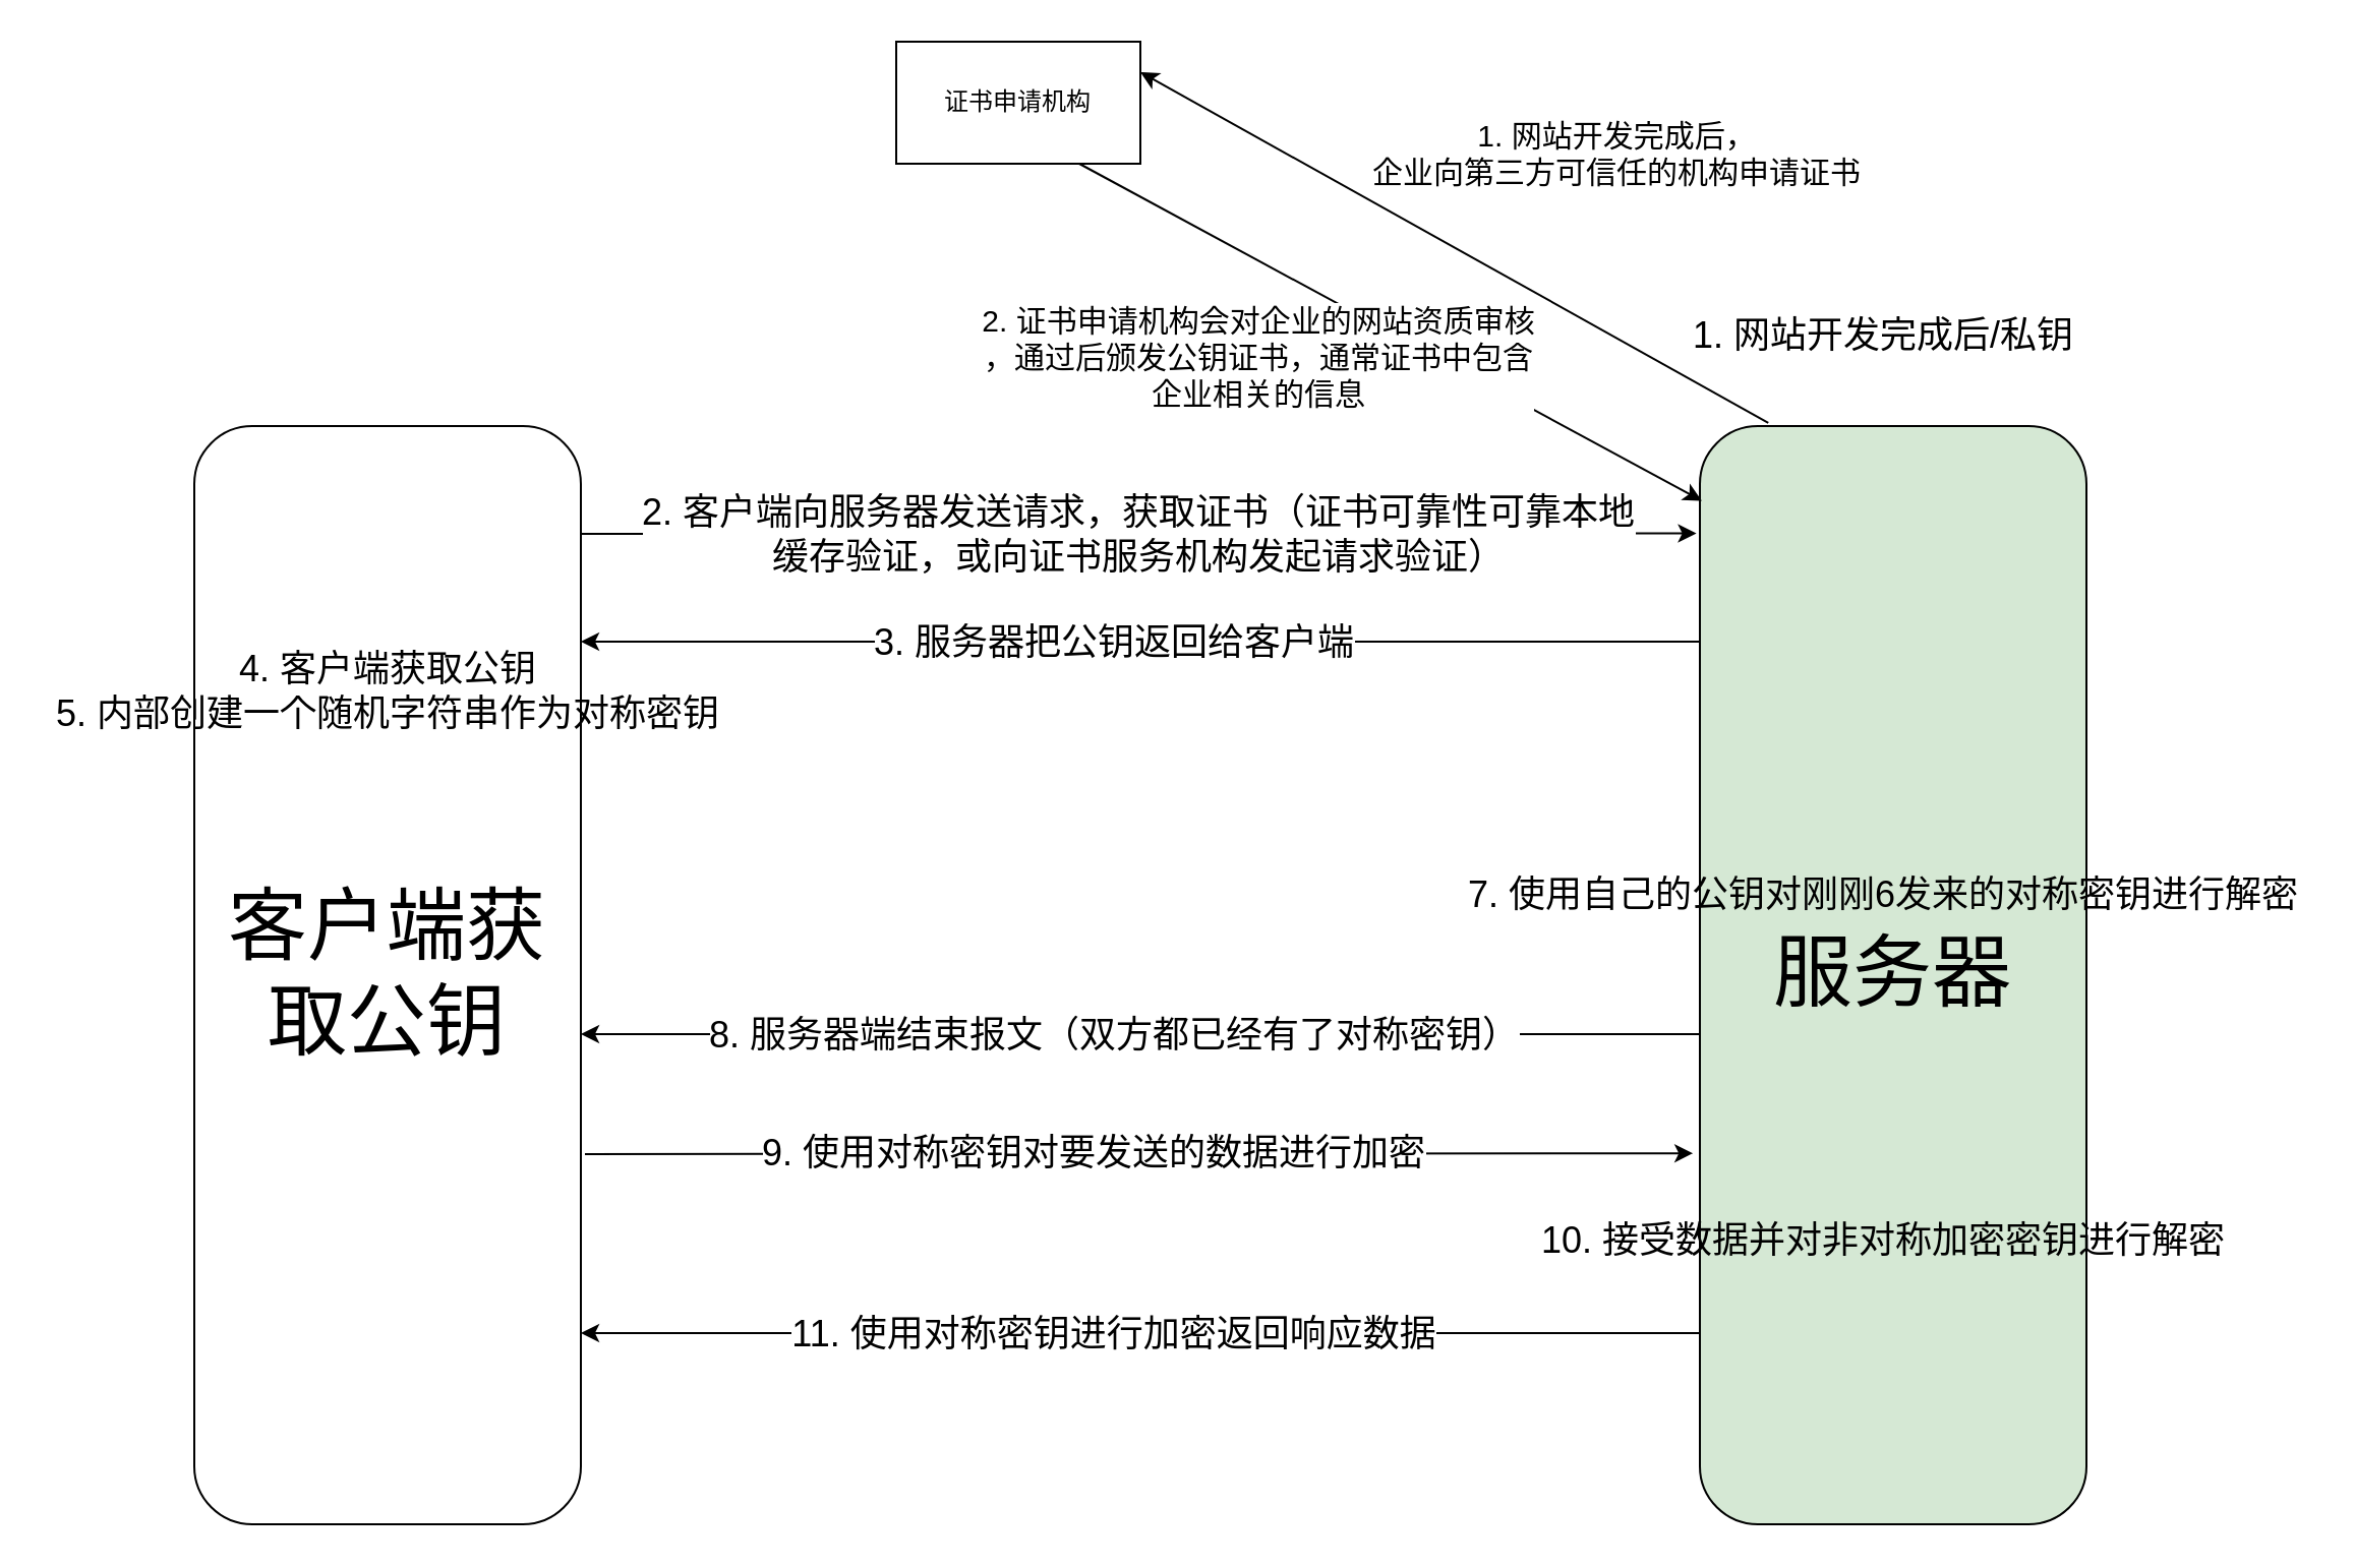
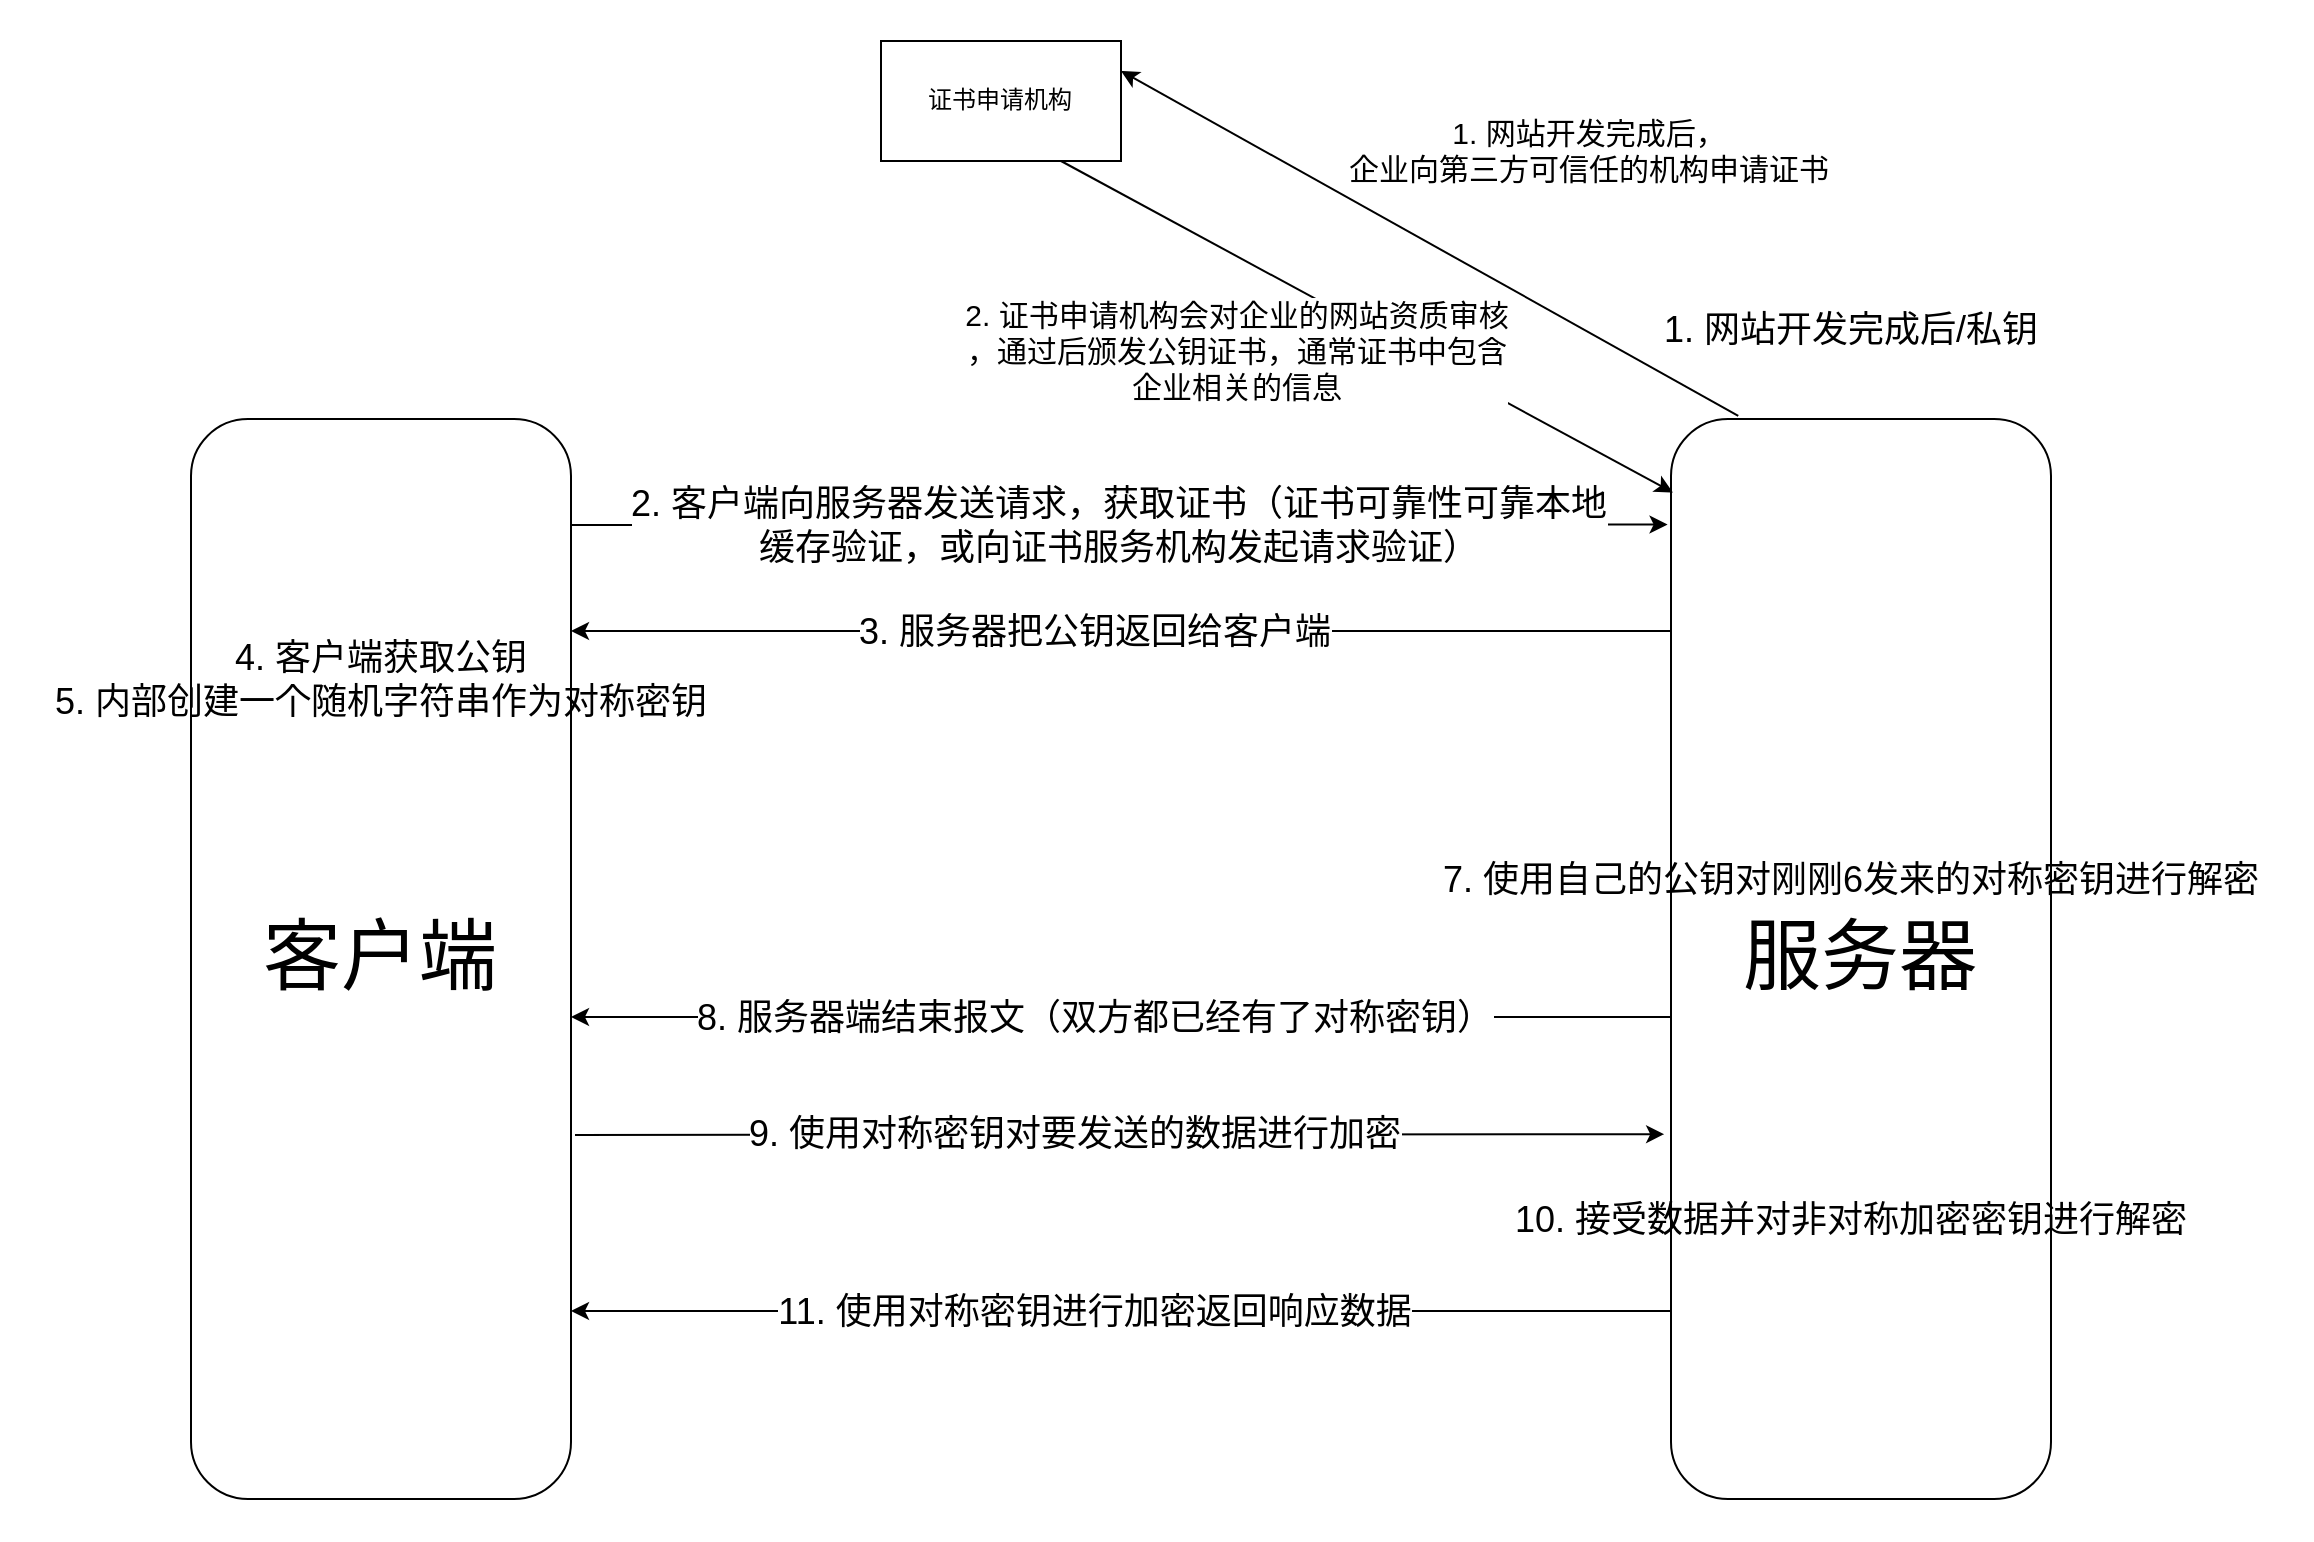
  <mxCell id="0" />
  <mxCell id="1" parent="0" />
- <mxCell id="2" value="&lt;font style=&quot;font-size: 39px&quot;&gt;客户端获取公钥&lt;/font&gt;" style="rounded=1;whiteSpace=wrap;html=1;" vertex="1" parent="1"><mxGeometry x="95" y="209" width="190" height="540" as="geometry" /></mxCell>
- <mxCell id="3" value="&lt;font style=&quot;font-size: 39px&quot;&gt;服务器&lt;/font&gt;" style="rounded=1;whiteSpace=wrap;html=1;fillColor=#d5e8d4;" vertex="1" parent="1"><mxGeometry x="835" y="209" width="190" height="540" as="geometry" /></mxCell>
+ <mxCell id="2" value="&lt;font style=&quot;font-size: 39px&quot;&gt;客户端&lt;/font&gt;" style="rounded=1;whiteSpace=wrap;html=1;" vertex="1" parent="1"><mxGeometry x="95" y="209" width="190" height="540" as="geometry" /></mxCell>
+ <mxCell id="3" value="&lt;font style=&quot;font-size: 39px&quot;&gt;服务器&lt;/font&gt;" style="rounded=1;whiteSpace=wrap;html=1;" vertex="1" parent="1"><mxGeometry x="835" y="209" width="190" height="540" as="geometry" /></mxCell>
  <mxCell id="4" value="1. 网站开发完成后/私钥" style="text;html=1;align=center;verticalAlign=middle;resizable=0;points=[];autosize=1;strokeColor=none;fontSize=18;" vertex="1" parent="1"><mxGeometry x="795" y="150" width="260" height="30" as="geometry" /></mxCell>
  <mxCell id="5" value="" style="endArrow=classic;html=1;fontSize=18;entryX=-0.009;entryY=0.144;entryDx=0;entryDy=0;entryPerimeter=0;" edge="1" parent="1"><mxGeometry width="50" height="50" relative="1" as="geometry"><mxPoint x="285" y="262" as="sourcePoint" /><mxPoint x="833.29" y="261.76" as="targetPoint" /></mxGeometry></mxCell>
  <mxCell id="6" value="2. 客户端向服务器发送请求，获取证书（证书可靠性可靠本地&lt;br&gt;缓存验证，或向证书服务机构发起请求验证）" style="edgeLabel;html=1;align=center;verticalAlign=middle;resizable=0;points=[];fontSize=18;" vertex="1" connectable="0" parent="5"><mxGeometry x="-0.003" y="-4" relative="1" as="geometry"><mxPoint y="-3" as="offset" /></mxGeometry></mxCell>
  <mxCell id="7" value="" style="endArrow=classic;html=1;fontSize=18;exitX=0;exitY=0.25;exitDx=0;exitDy=0;" edge="1" parent="1"><mxGeometry width="50" height="50" relative="1" as="geometry"><mxPoint x="835" y="315" as="sourcePoint" /><mxPoint x="285" y="315" as="targetPoint" /></mxGeometry></mxCell>
  <mxCell id="8" value="3. 服务器把公钥返回给客户端" style="edgeLabel;html=1;align=center;verticalAlign=middle;resizable=0;points=[];fontSize=18;" vertex="1" connectable="0" parent="7"><mxGeometry x="0.188" relative="1" as="geometry"><mxPoint x="38" as="offset" /></mxGeometry></mxCell>
  <mxCell id="9" value="4. 客户端获取公钥&lt;br&gt;5. 内部创建一个随机字符串作为对称密钥" style="text;html=1;align=center;verticalAlign=middle;resizable=0;points=[];autosize=1;strokeColor=none;fontSize=18;" vertex="1" parent="1"><mxGeometry x="20" y="315" width="340" height="50" as="geometry" /></mxCell>
  <mxCell id="10" value="7. 使用自己的公钥对刚刚6发来的对称密钥进行解密" style="text;html=1;align=center;verticalAlign=middle;resizable=0;points=[];autosize=1;strokeColor=none;fontSize=18;" vertex="1" parent="1"><mxGeometry x="715" y="425" width="420" height="30" as="geometry" /></mxCell>
  <mxCell id="11" value="" style="endArrow=classic;html=1;fontSize=18;exitX=0;exitY=0.25;exitDx=0;exitDy=0;" edge="1" parent="1"><mxGeometry width="50" height="50" relative="1" as="geometry"><mxPoint x="835" y="508" as="sourcePoint" /><mxPoint x="285" y="508" as="targetPoint" /></mxGeometry></mxCell>
  <mxCell id="12" value="8. 服务器端结束报文（双方都已经有了对称密钥）" style="edgeLabel;html=1;align=center;verticalAlign=middle;resizable=0;points=[];fontSize=18;" vertex="1" connectable="0" parent="11"><mxGeometry x="0.188" relative="1" as="geometry"><mxPoint x="38" as="offset" /></mxGeometry></mxCell>
  <mxCell id="13" value="" style="endArrow=classic;html=1;fontSize=18;entryX=-0.018;entryY=0.79;entryDx=0;entryDy=0;entryPerimeter=0;" edge="1" parent="1"><mxGeometry width="50" height="50" relative="1" as="geometry"><mxPoint x="287" y="567" as="sourcePoint" /><mxPoint x="831.58" y="566.6" as="targetPoint" /></mxGeometry></mxCell>
  <mxCell id="14" value="9. 使用对称密钥对要发送的数据进行加密" style="edgeLabel;html=1;align=center;verticalAlign=middle;resizable=0;points=[];fontSize=18;" vertex="1" connectable="0" parent="13"><mxGeometry x="0.188" relative="1" as="geometry"><mxPoint x="-73" as="offset" /></mxGeometry></mxCell>
  <mxCell id="15" value="" style="endArrow=classic;html=1;fontSize=18;" edge="1" parent="1"><mxGeometry width="50" height="50" relative="1" as="geometry"><mxPoint x="835" y="655" as="sourcePoint" /><mxPoint x="285" y="655" as="targetPoint" /></mxGeometry></mxCell>
  <mxCell id="16" value="11. 使用对称密钥进行加密返回响应数据" style="edgeLabel;html=1;align=center;verticalAlign=middle;resizable=0;points=[];fontSize=18;" vertex="1" connectable="0" parent="15"><mxGeometry x="0.188" relative="1" as="geometry"><mxPoint x="38" as="offset" /></mxGeometry></mxCell>
  <mxCell id="17" value="10. 接受数据并对非对称加密密钥进行解密" style="text;html=1;align=center;verticalAlign=middle;resizable=0;points=[];autosize=1;strokeColor=none;fontSize=18;" vertex="1" parent="1"><mxGeometry x="750" y="595" width="350" height="30" as="geometry" /></mxCell>
  <mxCell id="18" value="证书申请机构" style="whiteSpace=wrap;html=1;" vertex="1" parent="1"><mxGeometry x="440" y="20" width="120" height="60" as="geometry" /></mxCell>
  <mxCell id="19" value="" style="endArrow=classic;html=1;exitX=0.75;exitY=1;exitDx=0;exitDy=0;entryX=0.005;entryY=0.068;entryDx=0;entryDy=0;entryPerimeter=0;" edge="1" parent="1" source="18" target="3"><mxGeometry width="50" height="50" relative="1" as="geometry"><mxPoint x="630" y="270" as="sourcePoint" /><mxPoint x="830" y="250" as="targetPoint" /></mxGeometry></mxCell>
  <mxCell id="20" value="2. 证书申请机构会对企业的网站资质审核&lt;br style=&quot;font-size: 15px;&quot;&gt;，通过后颁发公钥证书，通常证书中包含&lt;br style=&quot;font-size: 15px;&quot;&gt;企业相关的信息" style="edgeLabel;html=1;align=center;verticalAlign=middle;resizable=0;points=[];fontSize=15;" vertex="1" connectable="0" parent="19"><mxGeometry x="0.127" y="-1" relative="1" as="geometry"><mxPoint x="-84" as="offset" /></mxGeometry></mxCell>
  <mxCell id="21" value="" style="endArrow=classic;html=1;exitX=0.177;exitY=-0.003;exitDx=0;exitDy=0;entryX=1;entryY=0.25;entryDx=0;entryDy=0;exitPerimeter=0;" edge="1" parent="1" source="3" target="18"><mxGeometry width="50" height="50" relative="1" as="geometry"><mxPoint x="600" y="70" as="sourcePoint" /><mxPoint x="857.35" y="222.78" as="targetPoint" /></mxGeometry></mxCell>
  <mxCell id="22" value="1. 网站开发完成后，&lt;br&gt;企业向第三方可信任的机构申请证书" style="edgeLabel;html=1;align=center;verticalAlign=middle;resizable=0;points=[];fontSize=15;" vertex="1" connectable="0" parent="21"><mxGeometry x="0.127" y="-1" relative="1" as="geometry"><mxPoint x="98" y="-35" as="offset" /></mxGeometry></mxCell>
